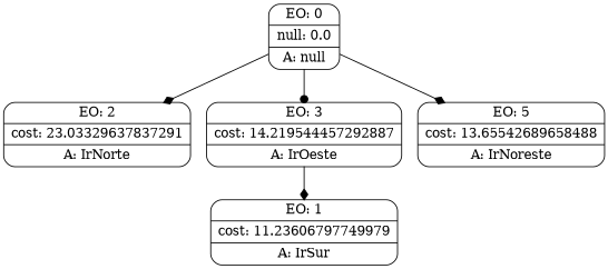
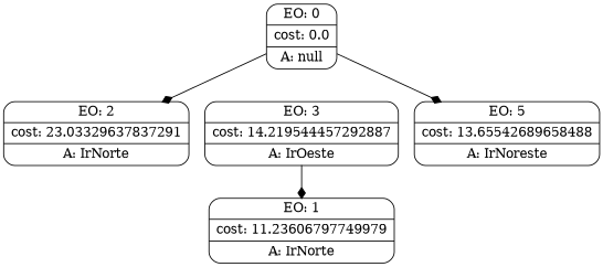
  digraph {
    node [shape=Mrecord]
    edge [arrowhead=diamond]
-   n1 [label="{EO: 0|null: 0.0|A: null}"]
+   n1 [label="{EO: 0|cost: 0.0|A: null}"]
    n2 [label="{EO: 2|cost: 23.03329637837291|A: IrNorte}"]
    n3 [label="{EO: 3|cost: 14.219544457292887|A: IrOeste}"]
    n4 [label="{EO: 5|cost: 13.65542689658488|A: IrNoreste}"]
-   n5 [label="{EO: 1|cost: 11.23606797749979|A: IrSur}"]
+   n5 [label="{EO: 1|cost: 11.23606797749979|A: IrNorte}"]
    n1 -> n2
-   n1 -> n3 [arrowhead=dot]
    n1 -> n4
    n3 -> n5
  }
